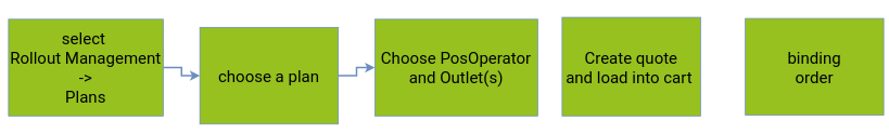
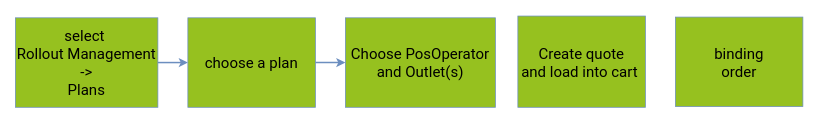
  <mxCell id="0" />
  <mxCell id="1" parent="0" />
- <mxCell id="2" value="&lt;font data-font-src=&quot;https://fonts.googleapis.com/css?family=Roboto&quot; style=&quot;font-size: 20px;&quot;&gt;select&amp;nbsp;&lt;br style=&quot;font-size: 20px;&quot;&gt;Rollout Management&lt;br style=&quot;font-size: 20px;&quot;&gt;-&amp;gt;&lt;br style=&quot;font-size: 20px;&quot;&gt;Plans&lt;br style=&quot;font-size: 20px;&quot;&gt;&lt;/font&gt;" style="rounded=0;whiteSpace=wrap;html=1;strokeColor=#6c8ebf;fillColor=#96C11F;fontFamily=Roboto;fontSource=https%3A%2F%2Ffonts.googleapis.com%2Fcss%3Ffamily%3DRoboto;fontSize=20;" vertex="1" parent="1"><mxGeometry x="10" y="23.097" width="190" height="119.294" as="geometry" /></mxCell>
- <mxCell id="3" value="&lt;span style=&quot;font-size: 20px;&quot;&gt;choose a plan&lt;/span&gt;" style="rounded=0;whiteSpace=wrap;html=1;strokeColor=#6c8ebf;fillColor=#96C11F;fontFamily=Roboto;fontSource=https%3A%2F%2Ffonts.googleapis.com%2Fcss%3Ffamily%3DRoboto;fontSize=20;" vertex="1" parent="1"><mxGeometry x="245" y="33.097" width="170" height="119.294" as="geometry" /></mxCell>
+ <mxCell id="2" value="&lt;font data-font-src=&quot;https://fonts.googleapis.com/css?family=Roboto&quot; style=&quot;font-size: 20px;&quot;&gt;select&amp;nbsp;&lt;br style=&quot;font-size: 20px;&quot;&gt;Rollout Management&lt;br style=&quot;font-size: 20px;&quot;&gt;-&amp;gt;&lt;br style=&quot;font-size: 20px;&quot;&gt;Plans&lt;br style=&quot;font-size: 20px;&quot;&gt;&lt;/font&gt;" style="rounded=0;whiteSpace=wrap;html=1;strokeColor=#6c8ebf;fillColor=#96C11F;fontFamily=Roboto;fontSource=https%3A%2F%2Ffonts.googleapis.com%2Fcss%3Ffamily%3DRoboto;fontSize=20;" vertex="1" parent="1"><mxGeometry x="20" y="23.097" width="190" height="119.294" as="geometry" /></mxCell>
+ <mxCell id="3" value="&lt;span style=&quot;font-size: 20px;&quot;&gt;choose a plan&lt;/span&gt;" style="rounded=0;whiteSpace=wrap;html=1;strokeColor=#6c8ebf;fillColor=#96C11F;fontFamily=Roboto;fontSource=https%3A%2F%2Ffonts.googleapis.com%2Fcss%3Ffamily%3DRoboto;fontSize=20;" vertex="1" parent="1"><mxGeometry x="250" y="23.097" width="170" height="119.294" as="geometry" /></mxCell>
  <mxCell id="4" value="" style="edgeStyle=orthogonalEdgeStyle;rounded=0;orthogonalLoop=1;jettySize=auto;html=1;fillColor=#dae8fc;strokeColor=#6c8ebf;exitX=1;exitY=0.5;exitDx=0;exitDy=0;entryX=0;entryY=0.5;entryDx=0;entryDy=0;strokeWidth=2;" edge="1" parent="1" source="2" target="3"><mxGeometry relative="1" as="geometry"><mxPoint x="982" y="67.895" as="sourcePoint" /><mxPoint x="1022" y="67.895" as="targetPoint" /></mxGeometry></mxCell>
- <mxCell id="5" value="&lt;font style=&quot;font-size: 20px;&quot;&gt;&lt;span style=&quot;font-size: 20px;&quot;&gt;binding&lt;br style=&quot;font-size: 20px;&quot;&gt;order&lt;br style=&quot;font-size: 20px;&quot;&gt;&lt;/span&gt;&lt;/font&gt;" style="rounded=0;whiteSpace=wrap;html=1;strokeColor=#6c8ebf;fillColor=#96C11F;fontFamily=Roboto;fontSource=https%3A%2F%2Ffonts.googleapis.com%2Fcss%3Ffamily%3DRoboto;fontSize=20;" vertex="1" parent="1"><mxGeometry x="915" y="22.103" width="170" height="119.294" as="geometry" /></mxCell>
+ <mxCell id="5" value="&lt;font style=&quot;font-size: 20px;&quot;&gt;&lt;span style=&quot;font-size: 20px;&quot;&gt;binding&lt;br style=&quot;font-size: 20px;&quot;&gt;order&lt;br style=&quot;font-size: 20px;&quot;&gt;&lt;/span&gt;&lt;/font&gt;" style="rounded=0;whiteSpace=wrap;html=1;strokeColor=#6c8ebf;fillColor=#96C11F;fontFamily=Roboto;fontSource=https%3A%2F%2Ffonts.googleapis.com%2Fcss%3Ffamily%3DRoboto;fontSize=20;" vertex="1" parent="1"><mxGeometry x="900" y="22.103" width="170" height="119.294" as="geometry" /></mxCell>
  <mxCell id="6" value="&lt;font style=&quot;font-size: 20px;&quot;&gt;&lt;span style=&quot;font-size: 20px;&quot;&gt;Choose PosOperator and Outlet(s)&lt;/span&gt;&lt;/font&gt;" style="rounded=0;whiteSpace=wrap;html=1;strokeColor=#6c8ebf;fillColor=#96C11F;fontFamily=Roboto;fontSource=https%3A%2F%2Ffonts.googleapis.com%2Fcss%3Ffamily%3DRoboto;fontSize=20;" vertex="1" parent="1"><mxGeometry x="460" y="23.097" width="200" height="119.294" as="geometry" /></mxCell>
  <mxCell id="7" value="" style="edgeStyle=orthogonalEdgeStyle;rounded=0;orthogonalLoop=1;jettySize=auto;html=1;fillColor=#dae8fc;strokeColor=#6c8ebf;exitX=1;exitY=0.5;exitDx=0;exitDy=0;strokeWidth=2;" edge="1" parent="1" source="3" target="6"><mxGeometry relative="1" as="geometry"><mxPoint x="742" y="-101.105" as="sourcePoint" /><mxPoint x="822" y="-101.105" as="targetPoint" /></mxGeometry></mxCell>
  <mxCell id="8" value="&lt;font style=&quot;font-size: 20px;&quot;&gt;&lt;span style=&quot;font-size: 20px;&quot;&gt;Create quote&lt;br style=&quot;font-size: 20px;&quot;&gt;and load into cart&amp;nbsp;&lt;br style=&quot;font-size: 20px;&quot;&gt;&lt;/span&gt;&lt;/font&gt;" style="rounded=0;whiteSpace=wrap;html=1;strokeColor=#6c8ebf;fillColor=#96C11F;fontFamily=Roboto;fontSource=https%3A%2F%2Ffonts.googleapis.com%2Fcss%3Ffamily%3DRoboto;fontSize=20;" vertex="1" parent="1"><mxGeometry x="690" y="20.731" width="170" height="121.66" as="geometry" /></mxCell>
